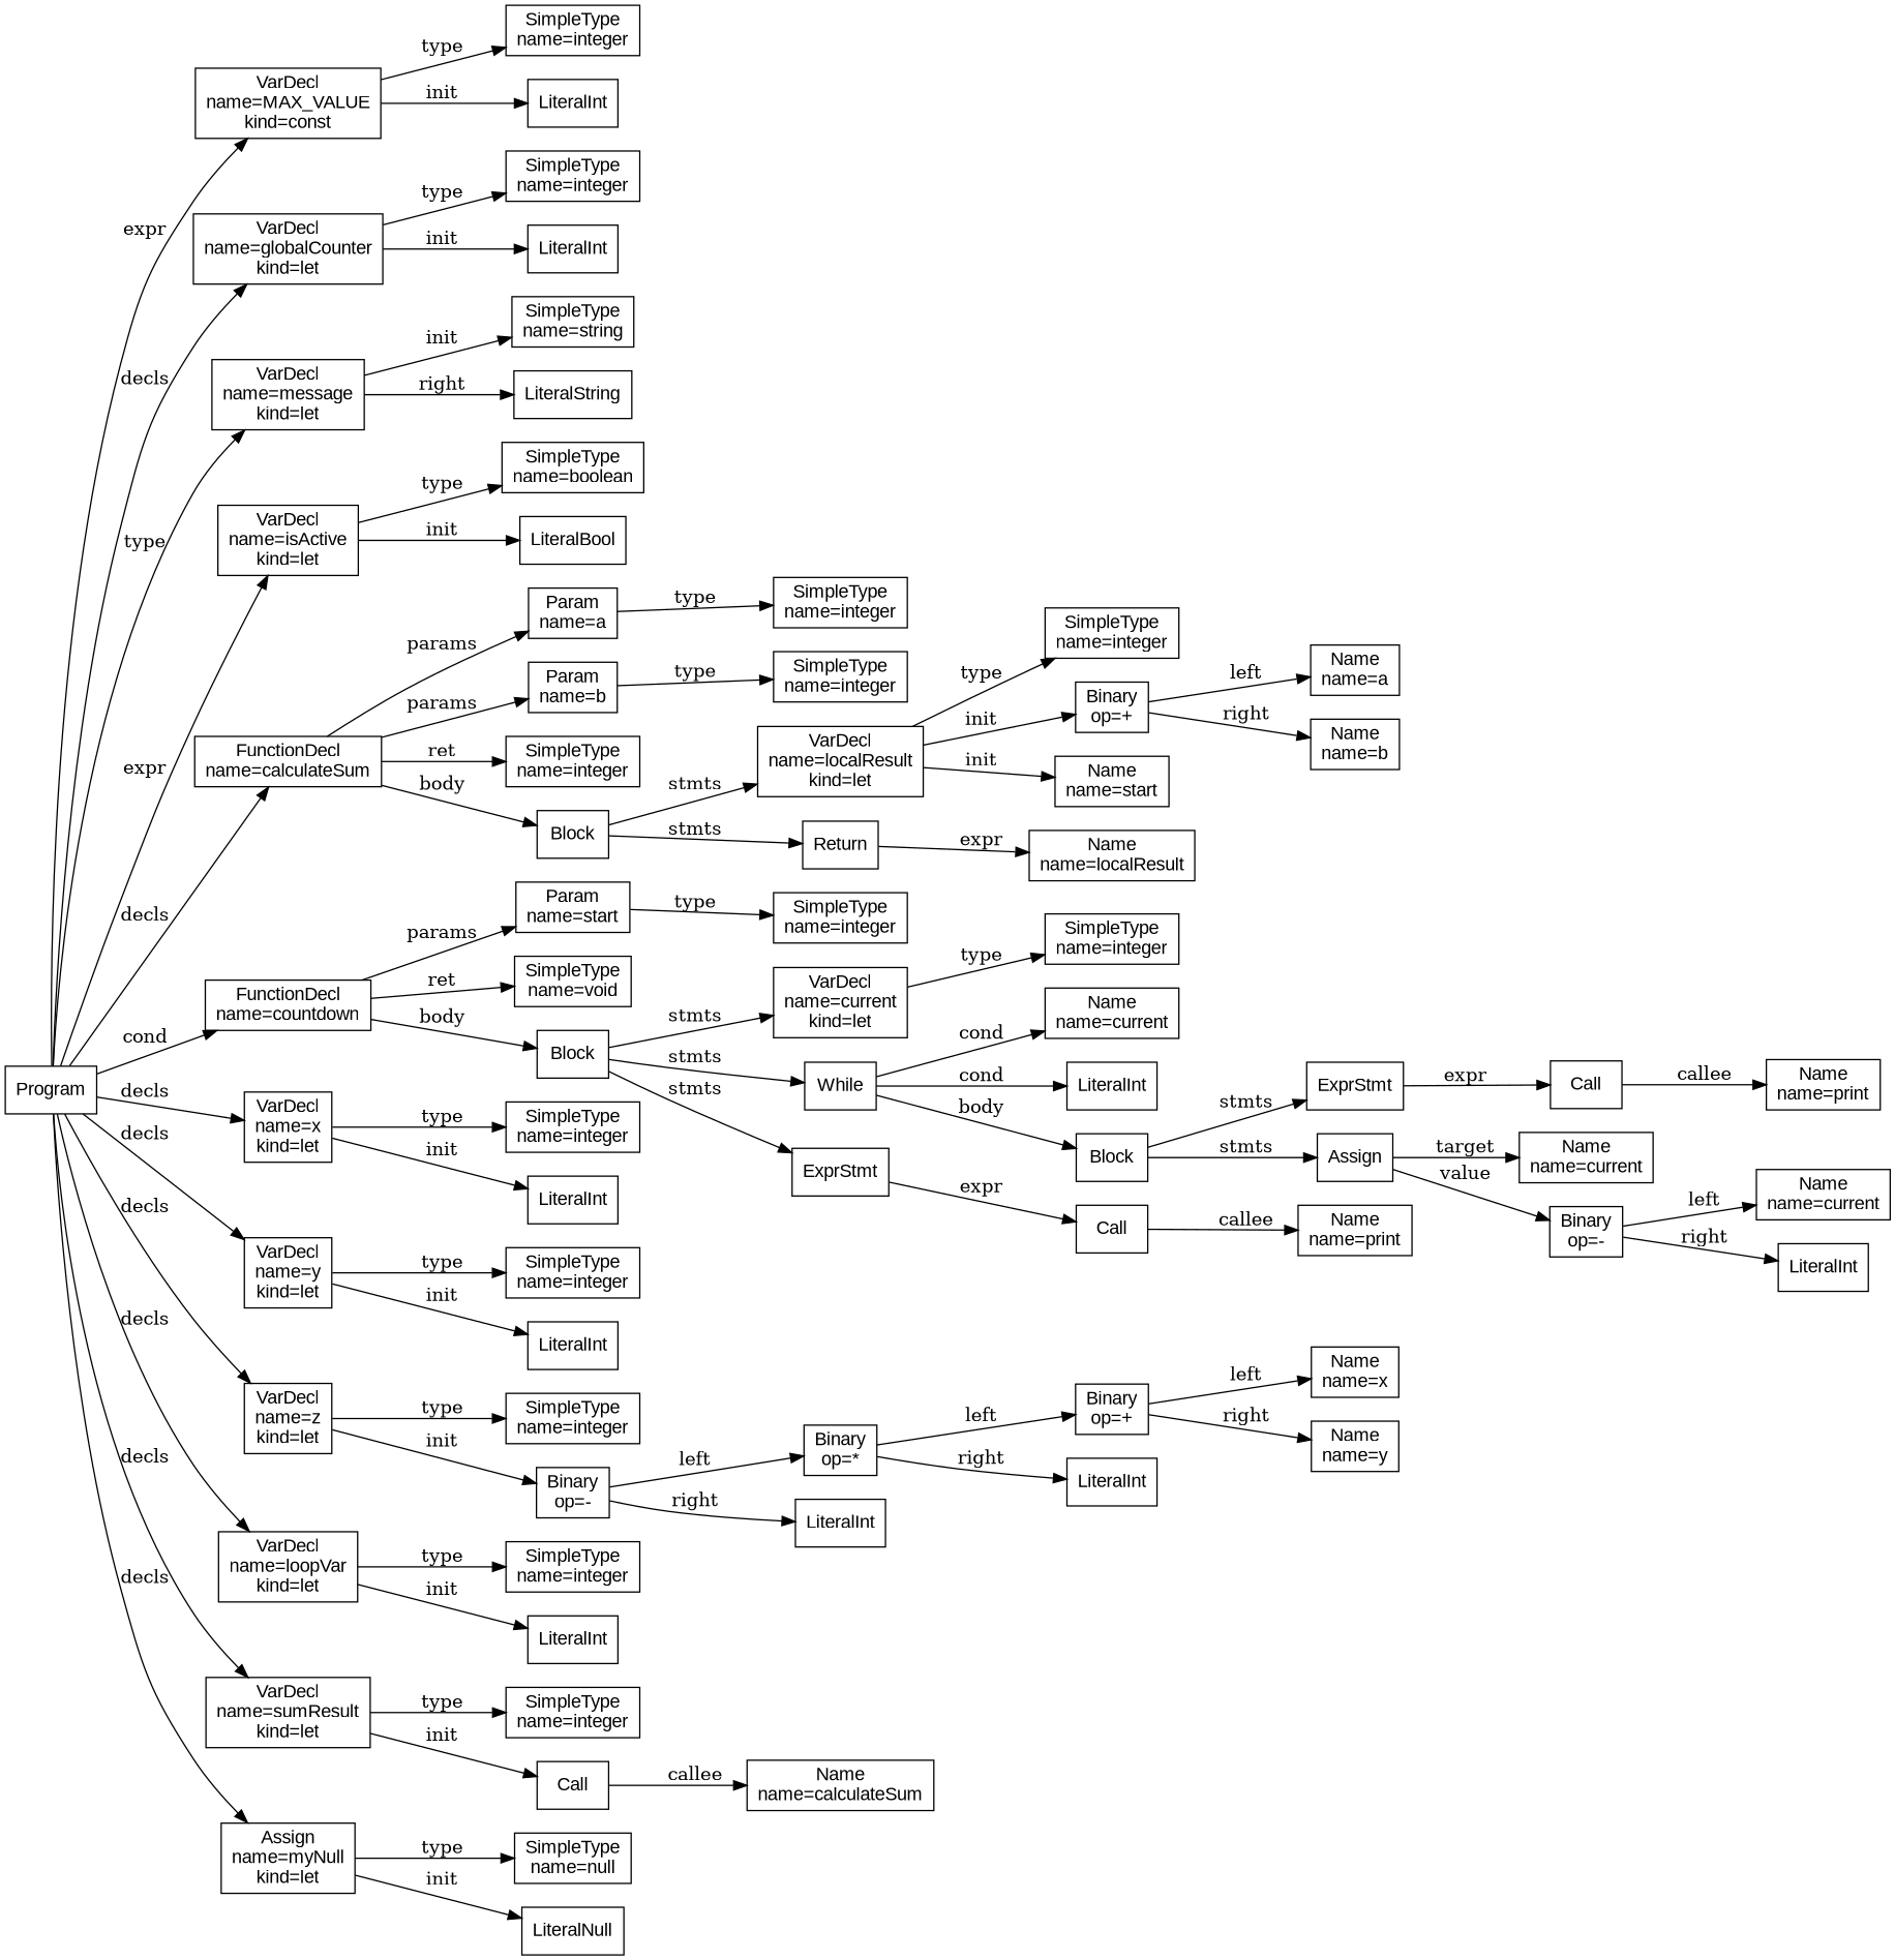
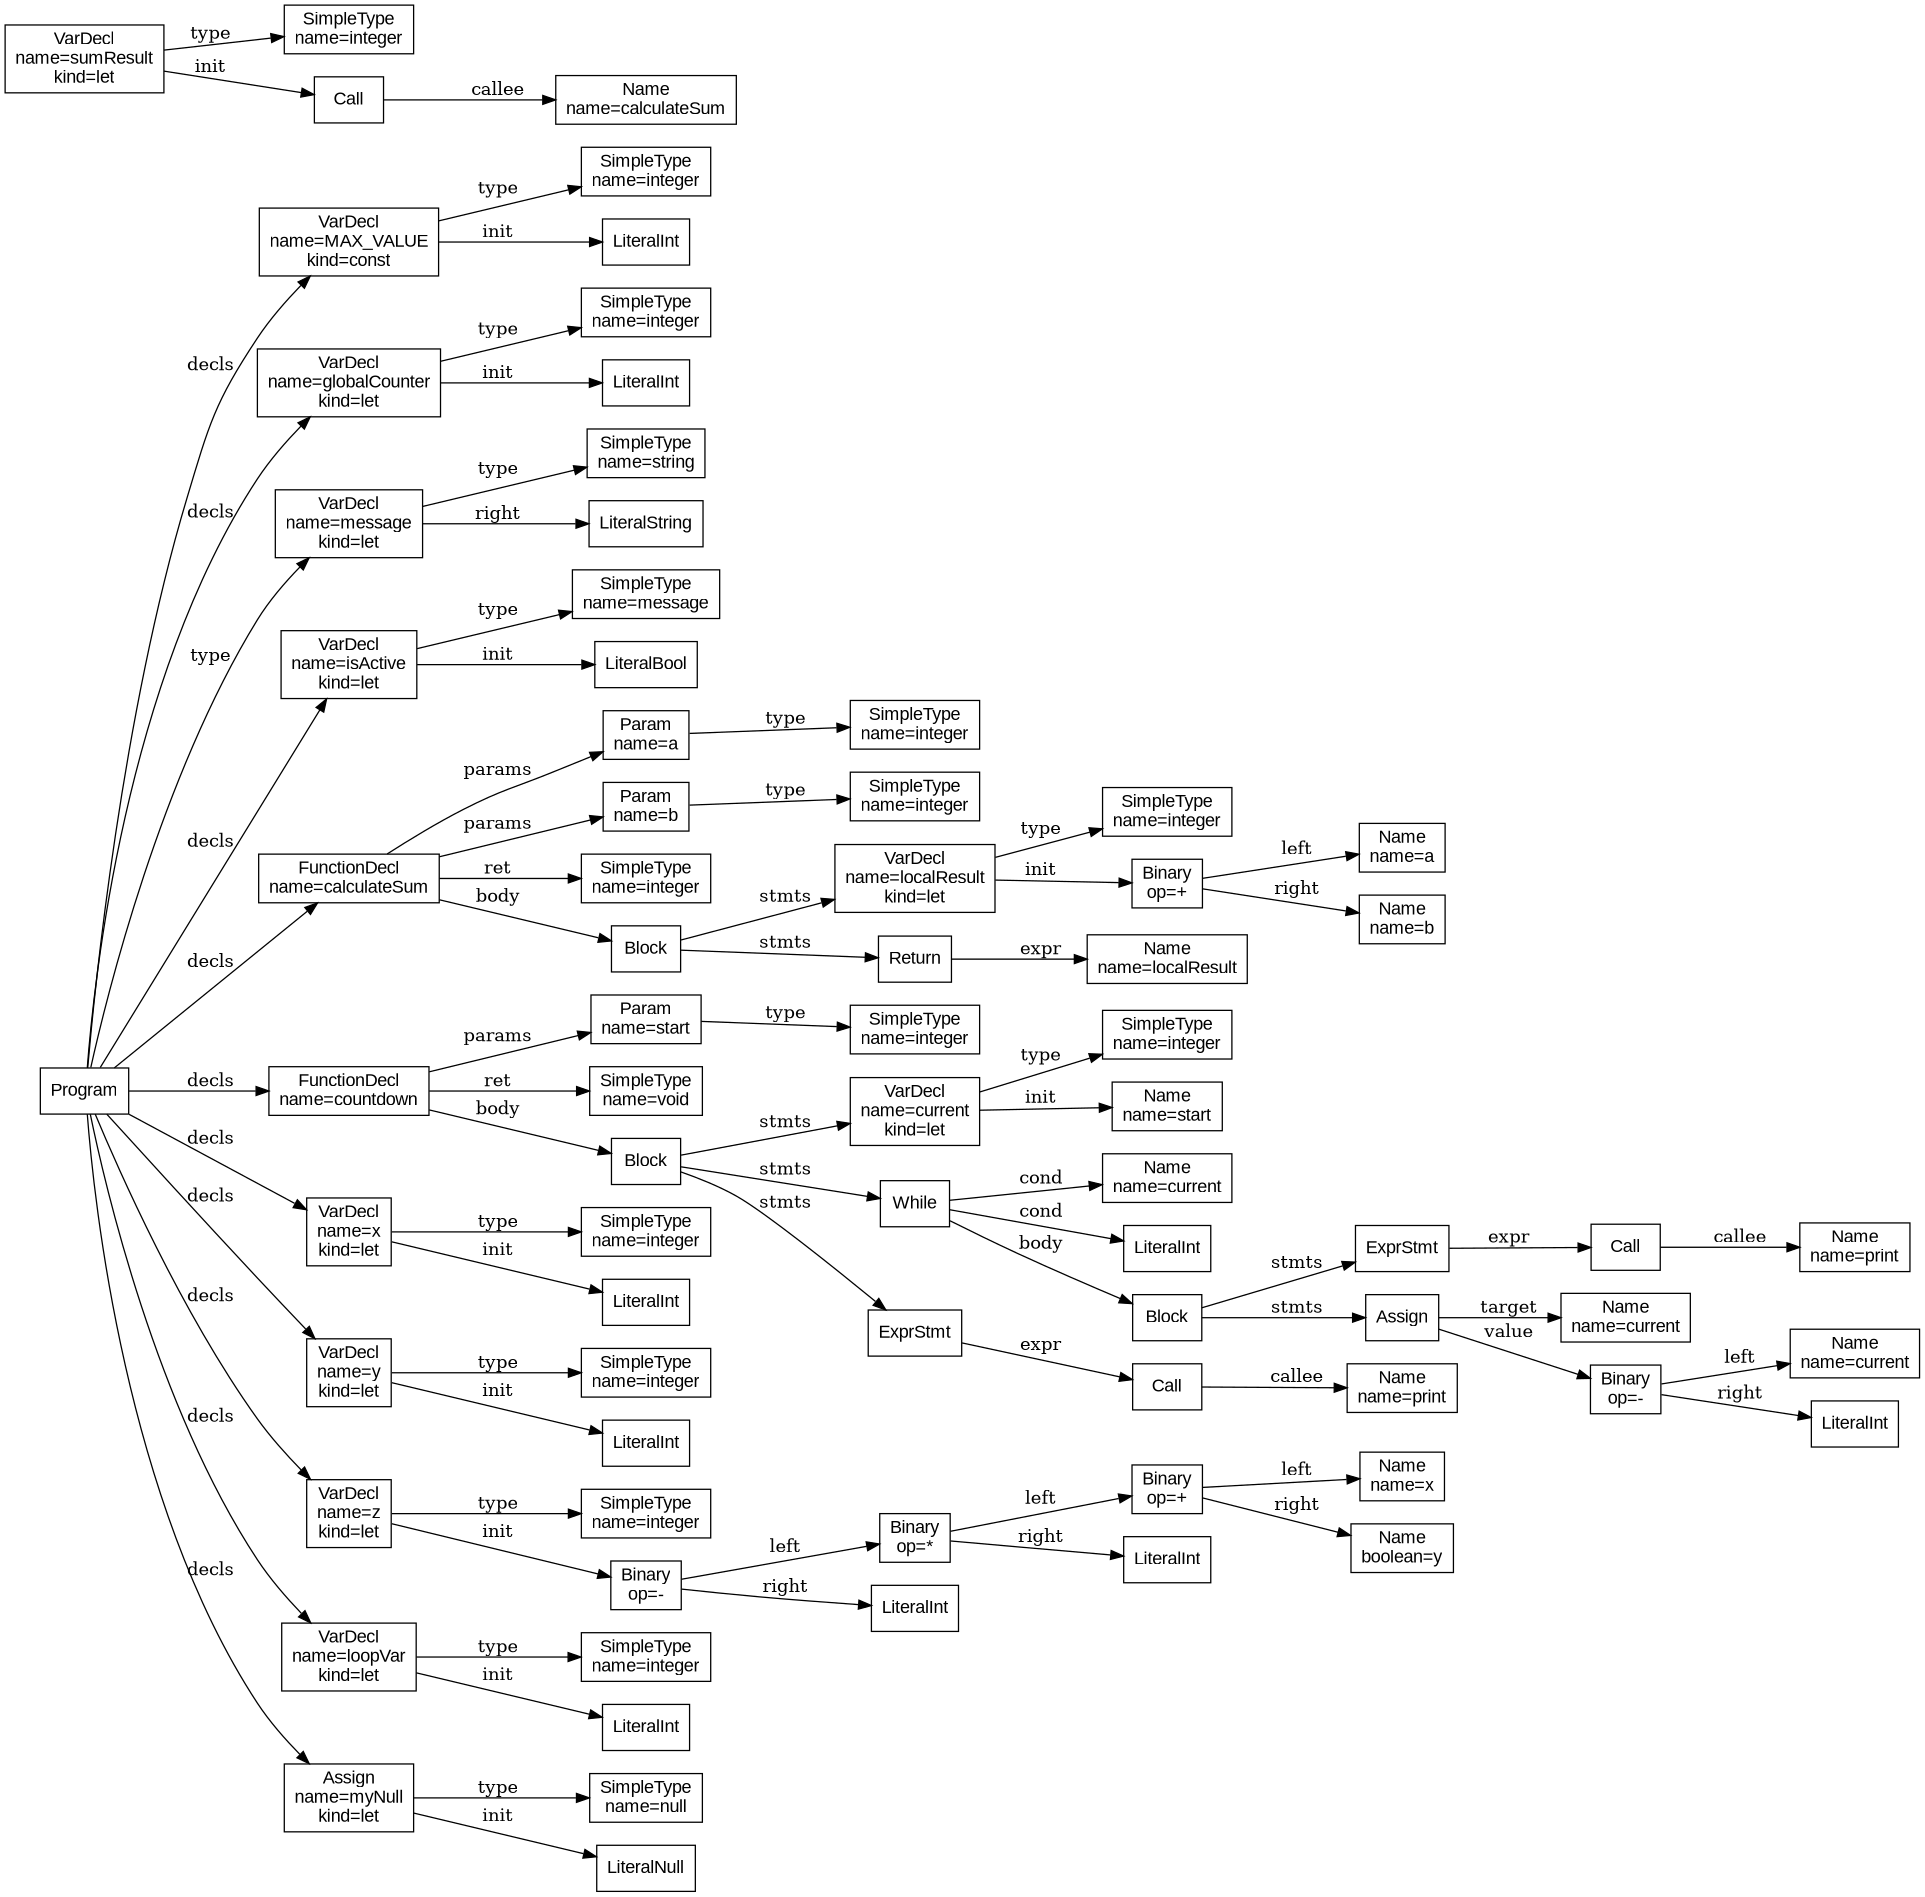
  digraph {
    rankdir=LR
    node [fontname=Arial shape=box]
    n1 [label=Program]
    n2 [label="VarDecl\nname=MAX_VALUE\nkind=const"]
    n3 [label="VarDecl\nname=globalCounter\nkind=let"]
    n4 [label="VarDecl\nname=message\nkind=let"]
    n5 [label="VarDecl\nname=isActive\nkind=let"]
    n6 [label="FunctionDecl\nname=calculateSum"]
    n7 [label="FunctionDecl\nname=countdown"]
    n8 [label="VarDecl\nname=x\nkind=let"]
    n9 [label="VarDecl\nname=y\nkind=let"]
    n10 [label="VarDecl\nname=z\nkind=let"]
    n11 [label="VarDecl\nname=loopVar\nkind=let"]
    n12 [label="VarDecl\nname=sumResult\nkind=let"]
    n13 [label="Assign\nname=myNull\nkind=let"]
    n14 [label="SimpleType\nname=integer"]
    n15 [label=LiteralInt]
    n16 [label="SimpleType\nname=integer"]
    n17 [label=LiteralInt]
    n18 [label="SimpleType\nname=string"]
    n19 [label=LiteralString]
-   n20 [label="SimpleType\nname=boolean"]
+   n20 [label="SimpleType\nname=message"]
    n21 [label=LiteralBool]
    n22 [label="Param\nname=a"]
    n23 [label="Param\nname=b"]
    n24 [label="SimpleType\nname=integer"]
    n25 [label=Block]
    n26 [label="Param\nname=start"]
    n27 [label="SimpleType\nname=void"]
    n28 [label=Block]
    n29 [label="SimpleType\nname=integer"]
    n30 [label=LiteralInt]
    n31 [label="SimpleType\nname=integer"]
    n32 [label=LiteralInt]
    n33 [label="SimpleType\nname=integer"]
    n34 [label="Binary\nop=-"]
    n35 [label="SimpleType\nname=integer"]
    n36 [label=LiteralInt]
    n37 [label="SimpleType\nname=integer"]
    n38 [label=Call]
    n39 [label="SimpleType\nname=null"]
    n40 [label=LiteralNull]
    n41 [label="SimpleType\nname=integer"]
    n42 [label="SimpleType\nname=integer"]
    n43 [label="VarDecl\nname=localResult\nkind=let"]
    n44 [label=Return]
    n45 [label="SimpleType\nname=integer"]
    n46 [label="Binary\nop=+"]
    n47 [label="Name\nname=localResult"]
    n48 [label="Name\nname=a"]
    n49 [label="Name\nname=b"]
    n50 [label="SimpleType\nname=integer"]
    n51 [label="VarDecl\nname=current\nkind=let"]
    n52 [label=While]
    n53 [label=ExprStmt]
    n54 [label="SimpleType\nname=integer"]
    n55 [label="Name\nname=start"]
    n56 [label="Name\nname=current"]
    n57 [label=LiteralInt]
    n58 [label=Block]
    n59 [label=Call]
    n60 [label=ExprStmt]
    n61 [label=Assign]
    n62 [label=Call]
    n63 [label="Name\nname=current"]
    n64 [label="Binary\nop=-"]
    n65 [label="Name\nname=print"]
    n66 [label="Name\nname=current"]
    n67 [label=LiteralInt]
    n68 [label="Name\nname=print"]
    n69 [label="Binary\nop=*"]
    n70 [label=LiteralInt]
    n71 [label="Binary\nop=+"]
    n72 [label=LiteralInt]
    n73 [label="Name\nname=x"]
-   n74 [label="Name\nname=y"]
+   n74 [label="Name\nboolean=y"]
    n75 [label="Name\nname=calculateSum"]
-   n1 -> n2 [label=expr]
+   n1 -> n2 [label=decls]
    n1 -> n3 [label=decls]
    n1 -> n4 [label=type]
-   n1 -> n5 [label=expr]
+   n1 -> n5 [label=decls]
    n1 -> n6 [label=decls]
-   n1 -> n7 [label=cond]
+   n1 -> n7 [label=decls]
    n1 -> n8 [label=decls]
    n1 -> n9 [label=decls]
    n1 -> n10 [label=decls]
    n1 -> n11 [label=decls]
-   n1 -> n12 [label=decls]
    n1 -> n13 [label=decls]
    n2 -> n14 [label=type]
    n2 -> n15 [label=init]
    n3 -> n16 [label=type]
    n3 -> n17 [label=init]
-   n4 -> n18 [label=init]
+   n4 -> n18 [label=type]
    n4 -> n19 [label=right]
    n5 -> n20 [label=type]
    n5 -> n21 [label=init]
    n6 -> n22 [label=params]
    n6 -> n23 [label=params]
    n6 -> n24 [label=ret]
    n6 -> n25 [label=body]
    n7 -> n26 [label=params]
    n7 -> n27 [label=ret]
    n7 -> n28 [label=body]
    n8 -> n29 [label=type]
    n8 -> n30 [label=init]
    n9 -> n31 [label=type]
    n9 -> n32 [label=init]
    n10 -> n33 [label=type]
    n10 -> n34 [label=init]
    n11 -> n35 [label=type]
    n11 -> n36 [label=init]
    n12 -> n37 [label=type]
    n12 -> n38 [label=init]
    n13 -> n39 [label=type]
    n13 -> n40 [label=init]
    n22 -> n41 [label=type]
    n23 -> n42 [label=type]
    n25 -> n43 [label=stmts]
    n25 -> n44 [label=stmts]
    n26 -> n50 [label=type]
    n28 -> n51 [label=stmts]
    n28 -> n52 [label=stmts]
    n28 -> n53 [label=stmts]
    n34 -> n69 [label=left]
    n34 -> n70 [label=right]
    n38 -> n75 [label=callee]
    n43 -> n45 [label=type]
    n43 -> n46 [label=init]
    n44 -> n47 [label=expr]
    n46 -> n48 [label=left]
    n46 -> n49 [label=right]
    n51 -> n54 [label=type]
-   n43 -> n55 [label=init]
+   n51 -> n55 [label=init]
    n52 -> n56 [label=cond]
    n52 -> n57 [label=cond]
    n52 -> n58 [label=body]
    n53 -> n59 [label=expr]
    n58 -> n60 [label=stmts]
    n58 -> n61 [label=stmts]
    n59 -> n68 [label=callee]
    n60 -> n62 [label=expr]
    n61 -> n63 [label=target]
    n61 -> n64 [label=value]
    n62 -> n65 [label=callee]
    n64 -> n66 [label=left]
    n64 -> n67 [label=right]
    n69 -> n71 [label=left]
    n69 -> n72 [label=right]
    n71 -> n73 [label=left]
    n71 -> n74 [label=right]
  }
